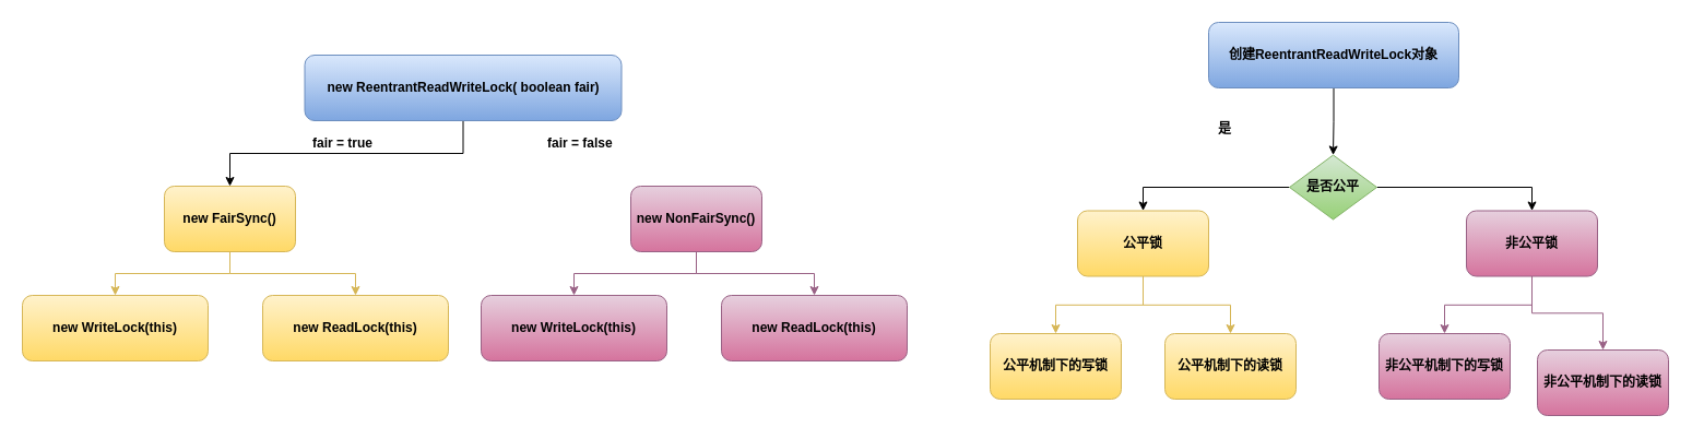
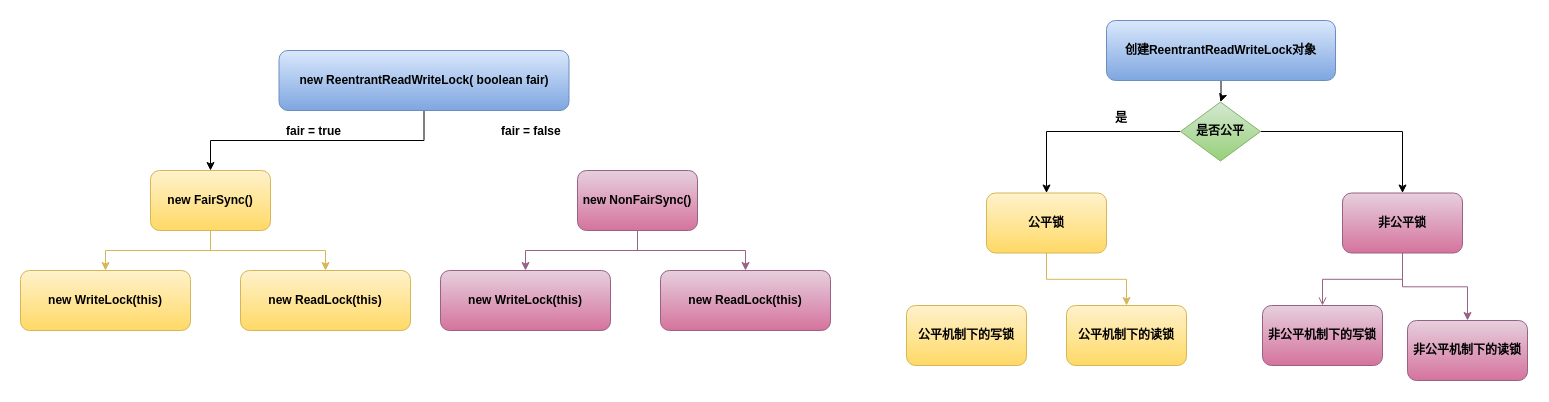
  <mxCell id="0" />
  <mxCell id="1" parent="0" />
  <mxCell id="2" style="edgeStyle=orthogonalEdgeStyle;rounded=0;orthogonalLoop=1;jettySize=auto;html=1;exitX=0.5;exitY=1;exitDx=0;exitDy=0;fontFamily=Helvetica;fontStyle=1" edge="1" parent="1" source="3" target="6"><mxGeometry relative="1" as="geometry" /></mxCell>
  <mxCell id="3" value="new&amp;nbsp;ReentrantReadWriteLock( boolean fair)" style="rounded=1;whiteSpace=wrap;html=1;fontStyle=1;fontFamily=Helvetica;gradientColor=#7ea6e0;fillColor=#dae8fc;strokeColor=#6c8ebf;" vertex="1" parent="1"><mxGeometry x="278.5" y="50" width="290" height="60" as="geometry" /></mxCell>
  <mxCell id="4" style="edgeStyle=orthogonalEdgeStyle;rounded=0;orthogonalLoop=1;jettySize=auto;html=1;exitX=0.5;exitY=1;exitDx=0;exitDy=0;fontFamily=Helvetica;fontStyle=1;gradientColor=#ffd966;fillColor=#fff2cc;strokeColor=#d6b656;" edge="1" parent="1" source="6" target="27"><mxGeometry relative="1" as="geometry" /></mxCell>
  <mxCell id="5" style="edgeStyle=orthogonalEdgeStyle;rounded=0;orthogonalLoop=1;jettySize=auto;html=1;exitX=0.5;exitY=1;exitDx=0;exitDy=0;entryX=0.5;entryY=0;entryDx=0;entryDy=0;fontFamily=Helvetica;fontStyle=1;gradientColor=#ffd966;fillColor=#fff2cc;strokeColor=#d6b656;" edge="1" parent="1" source="6" target="28"><mxGeometry relative="1" as="geometry" /></mxCell>
  <mxCell id="6" value="new FairSync()" style="rounded=1;whiteSpace=wrap;html=1;fontStyle=1;fontFamily=Helvetica;gradientColor=#ffd966;fillColor=#fff2cc;strokeColor=#d6b656;" vertex="1" parent="1"><mxGeometry x="150" y="170" width="120" height="60" as="geometry" /></mxCell>
  <mxCell id="7" style="edgeStyle=orthogonalEdgeStyle;rounded=0;orthogonalLoop=1;jettySize=auto;html=1;exitX=0.5;exitY=1;exitDx=0;exitDy=0;fontFamily=Helvetica;fontStyle=1;gradientColor=#d5739d;fillColor=#e6d0de;strokeColor=#996185;" edge="1" parent="1" source="9" target="25"><mxGeometry relative="1" as="geometry" /></mxCell>
  <mxCell id="8" style="edgeStyle=orthogonalEdgeStyle;rounded=0;orthogonalLoop=1;jettySize=auto;html=1;exitX=0.5;exitY=1;exitDx=0;exitDy=0;fontFamily=Helvetica;fontStyle=1;gradientColor=#d5739d;fillColor=#e6d0de;strokeColor=#996185;" edge="1" parent="1" source="9" target="26"><mxGeometry relative="1" as="geometry" /></mxCell>
  <mxCell id="9" value="new NonFairSync()" style="rounded=1;whiteSpace=wrap;html=1;fontStyle=1;fontFamily=Helvetica;gradientColor=#d5739d;fillColor=#e6d0de;strokeColor=#996185;" vertex="1" parent="1"><mxGeometry x="577" y="170" width="120" height="60" as="geometry" /></mxCell>
  <mxCell id="10" style="edgeStyle=orthogonalEdgeStyle;rounded=0;orthogonalLoop=1;jettySize=auto;html=1;exitX=0.5;exitY=1;exitDx=0;exitDy=0;fontFamily=Helvetica;" edge="1" parent="1" source="11" target="14"><mxGeometry relative="1" as="geometry" /></mxCell>
  <mxCell id="11" value="创建&lt;span&gt;ReentrantReadWriteLock&lt;/span&gt;对象" style="rounded=1;whiteSpace=wrap;html=1;fontStyle=1;fontFamily=Helvetica;gradientColor=#7ea6e0;fillColor=#dae8fc;strokeColor=#6c8ebf;" vertex="1" parent="1"><mxGeometry x="1106" y="20" width="229" height="60" as="geometry" /></mxCell>
  <mxCell id="12" style="edgeStyle=orthogonalEdgeStyle;rounded=0;orthogonalLoop=1;jettySize=auto;html=1;exitX=0;exitY=0.5;exitDx=0;exitDy=0;entryX=0.5;entryY=0;entryDx=0;entryDy=0;fontFamily=Helvetica;" edge="1" parent="1" source="14" target="17"><mxGeometry relative="1" as="geometry" /></mxCell>
  <mxCell id="13" style="edgeStyle=orthogonalEdgeStyle;rounded=0;orthogonalLoop=1;jettySize=auto;html=1;exitX=1;exitY=0.5;exitDx=0;exitDy=0;entryX=0.5;entryY=0;entryDx=0;entryDy=0;fontFamily=Helvetica;" edge="1" parent="1" source="14" target="20"><mxGeometry relative="1" as="geometry" /></mxCell>
- <mxCell id="14" value="是否公平" style="rhombus;whiteSpace=wrap;html=1;fontStyle=1;fontFamily=Helvetica;gradientColor=#97d077;fillColor=#d5e8d4;strokeColor=#82b366;" vertex="1" parent="1"><mxGeometry x="1180" y="141.5" width="80" height="59" as="geometry" /></mxCell>
- <mxCell id="15" style="edgeStyle=orthogonalEdgeStyle;rounded=0;orthogonalLoop=1;jettySize=auto;html=1;exitX=0.5;exitY=1;exitDx=0;exitDy=0;entryX=0.5;entryY=0;entryDx=0;entryDy=0;fontFamily=Helvetica;fillColor=#fff2cc;strokeColor=#d6b656;gradientColor=#ffd966;" edge="1" parent="1" source="17" target="21"><mxGeometry relative="1" as="geometry" /></mxCell>
+ <mxCell id="14" value="是否公平" style="rhombus;whiteSpace=wrap;html=1;fontStyle=1;fontFamily=Helvetica;gradientColor=#97d077;fillColor=#d5e8d4;strokeColor=#82b366;" vertex="1" parent="1"><mxGeometry x="1180" y="101.5" width="80" height="59" as="geometry" /></mxCell>
  <mxCell id="16" style="edgeStyle=orthogonalEdgeStyle;rounded=0;orthogonalLoop=1;jettySize=auto;html=1;exitX=0.5;exitY=1;exitDx=0;exitDy=0;fontFamily=Helvetica;fillColor=#fff2cc;strokeColor=#d6b656;gradientColor=#ffd966;" edge="1" parent="1" source="17" target="22"><mxGeometry relative="1" as="geometry" /></mxCell>
  <mxCell id="17" value="公平锁" style="rounded=1;whiteSpace=wrap;html=1;fontStyle=1;fontFamily=Helvetica;fillColor=#fff2cc;strokeColor=#d6b656;gradientColor=#ffd966;" vertex="1" parent="1"><mxGeometry x="986" y="192.5" width="120" height="60" as="geometry" /></mxCell>
- <mxCell id="18" style="edgeStyle=orthogonalEdgeStyle;rounded=0;orthogonalLoop=1;jettySize=auto;html=1;exitX=0.5;exitY=1;exitDx=0;exitDy=0;entryX=0.5;entryY=0;entryDx=0;entryDy=0;fontFamily=Helvetica;gradientColor=#d5739d;fillColor=#e6d0de;strokeColor=#996185;" edge="1" parent="1" source="20" target="23"><mxGeometry relative="1" as="geometry" /></mxCell>
+ <mxCell id="18" style="edgeStyle=orthogonalEdgeStyle;rounded=0;orthogonalLoop=1;jettySize=auto;html=1;exitX=0.5;exitY=1;exitDx=0;exitDy=0;entryX=0.5;entryY=0;entryDx=0;entryDy=0;fontFamily=Helvetica;gradientColor=#d5739d;fillColor=#e6d0de;strokeColor=#996185;endArrow=open;" edge="1" parent="1" source="20" target="23"><mxGeometry relative="1" as="geometry" /></mxCell>
  <mxCell id="19" style="edgeStyle=orthogonalEdgeStyle;rounded=0;orthogonalLoop=1;jettySize=auto;html=1;exitX=0.5;exitY=1;exitDx=0;exitDy=0;fontFamily=Helvetica;gradientColor=#d5739d;fillColor=#e6d0de;strokeColor=#996185;" edge="1" parent="1" source="20" target="24"><mxGeometry relative="1" as="geometry" /></mxCell>
  <mxCell id="20" value="非公平锁" style="rounded=1;whiteSpace=wrap;html=1;fontStyle=1;fontFamily=Helvetica;gradientColor=#d5739d;fillColor=#e6d0de;strokeColor=#996185;" vertex="1" parent="1"><mxGeometry x="1342" y="192.5" width="120" height="60" as="geometry" /></mxCell>
  <mxCell id="21" value="公平机制下的写锁" style="rounded=1;whiteSpace=wrap;html=1;fontStyle=1;fontFamily=Helvetica;fillColor=#fff2cc;strokeColor=#d6b656;gradientColor=#ffd966;" vertex="1" parent="1"><mxGeometry x="906" y="305" width="120" height="60" as="geometry" /></mxCell>
  <mxCell id="22" value="&lt;span&gt;公平机制下的读锁&lt;/span&gt;" style="rounded=1;whiteSpace=wrap;html=1;fontStyle=1;fontFamily=Helvetica;fillColor=#fff2cc;strokeColor=#d6b656;gradientColor=#ffd966;" vertex="1" parent="1"><mxGeometry x="1066" y="305" width="120" height="60" as="geometry" /></mxCell>
  <mxCell id="23" value="非公平机制下的写锁" style="rounded=1;whiteSpace=wrap;html=1;fontStyle=1;fontFamily=Helvetica;gradientColor=#d5739d;fillColor=#e6d0de;strokeColor=#996185;" vertex="1" parent="1"><mxGeometry x="1262" y="305" width="120" height="60" as="geometry" /></mxCell>
  <mxCell id="24" value="&lt;span&gt;非公平机制下的读锁&lt;/span&gt;" style="rounded=1;whiteSpace=wrap;html=1;fontStyle=1;fontFamily=Helvetica;gradientColor=#d5739d;fillColor=#e6d0de;strokeColor=#996185;" vertex="1" parent="1"><mxGeometry x="1407" y="320" width="120" height="60" as="geometry" /></mxCell>
  <mxCell id="25" value="&lt;div&gt;&lt;span&gt;new WriteLock(this)&lt;/span&gt;&lt;/div&gt;" style="rounded=1;whiteSpace=wrap;html=1;fontStyle=1;fontFamily=Helvetica;gradientColor=#d5739d;fillColor=#e6d0de;strokeColor=#996185;" vertex="1" parent="1"><mxGeometry x="440" y="270" width="170" height="60" as="geometry" /></mxCell>
  <mxCell id="26" value="&lt;div&gt;&lt;span&gt;new ReadLock(this)&lt;/span&gt;&lt;/div&gt;" style="rounded=1;whiteSpace=wrap;html=1;fontStyle=1;fontFamily=Helvetica;gradientColor=#d5739d;fillColor=#e6d0de;strokeColor=#996185;" vertex="1" parent="1"><mxGeometry x="660" y="270" width="170" height="60" as="geometry" /></mxCell>
  <mxCell id="27" value="&lt;div&gt;&lt;span&gt;new WriteLock(this)&lt;/span&gt;&lt;/div&gt;" style="rounded=1;whiteSpace=wrap;html=1;fontStyle=1;fontFamily=Helvetica;gradientColor=#ffd966;fillColor=#fff2cc;strokeColor=#d6b656;" vertex="1" parent="1"><mxGeometry x="20" y="270" width="170" height="60" as="geometry" /></mxCell>
  <mxCell id="28" value="&lt;div&gt;&lt;span&gt;new ReadLock(this)&lt;/span&gt;&lt;/div&gt;" style="rounded=1;whiteSpace=wrap;html=1;fontStyle=1;fontFamily=Helvetica;gradientColor=#ffd966;fillColor=#fff2cc;strokeColor=#d6b656;" vertex="1" parent="1"><mxGeometry x="240" y="270" width="170" height="60" as="geometry" /></mxCell>
  <mxCell id="29" value="fair = true" style="text;html=1;resizable=0;points=[];autosize=1;align=left;verticalAlign=top;spacingTop=-4;fontFamily=Helvetica;fontStyle=1" vertex="1" parent="1"><mxGeometry x="284" y="121" width="70" height="20" as="geometry" /></mxCell>
  <mxCell id="30" value="fair = false" style="text;html=1;resizable=0;points=[];autosize=1;align=left;verticalAlign=top;spacingTop=-4;fontFamily=Helvetica;fontStyle=1" vertex="1" parent="1"><mxGeometry x="498.5" y="121" width="70" height="20" as="geometry" /></mxCell>
  <mxCell id="31" value="是" style="text;html=1;resizable=0;points=[];autosize=1;align=left;verticalAlign=top;spacingTop=-4;fontFamily=Helvetica;fontStyle=1" vertex="1" parent="1"><mxGeometry x="1113" y="108" width="30" height="20" as="geometry" /></mxCell>
